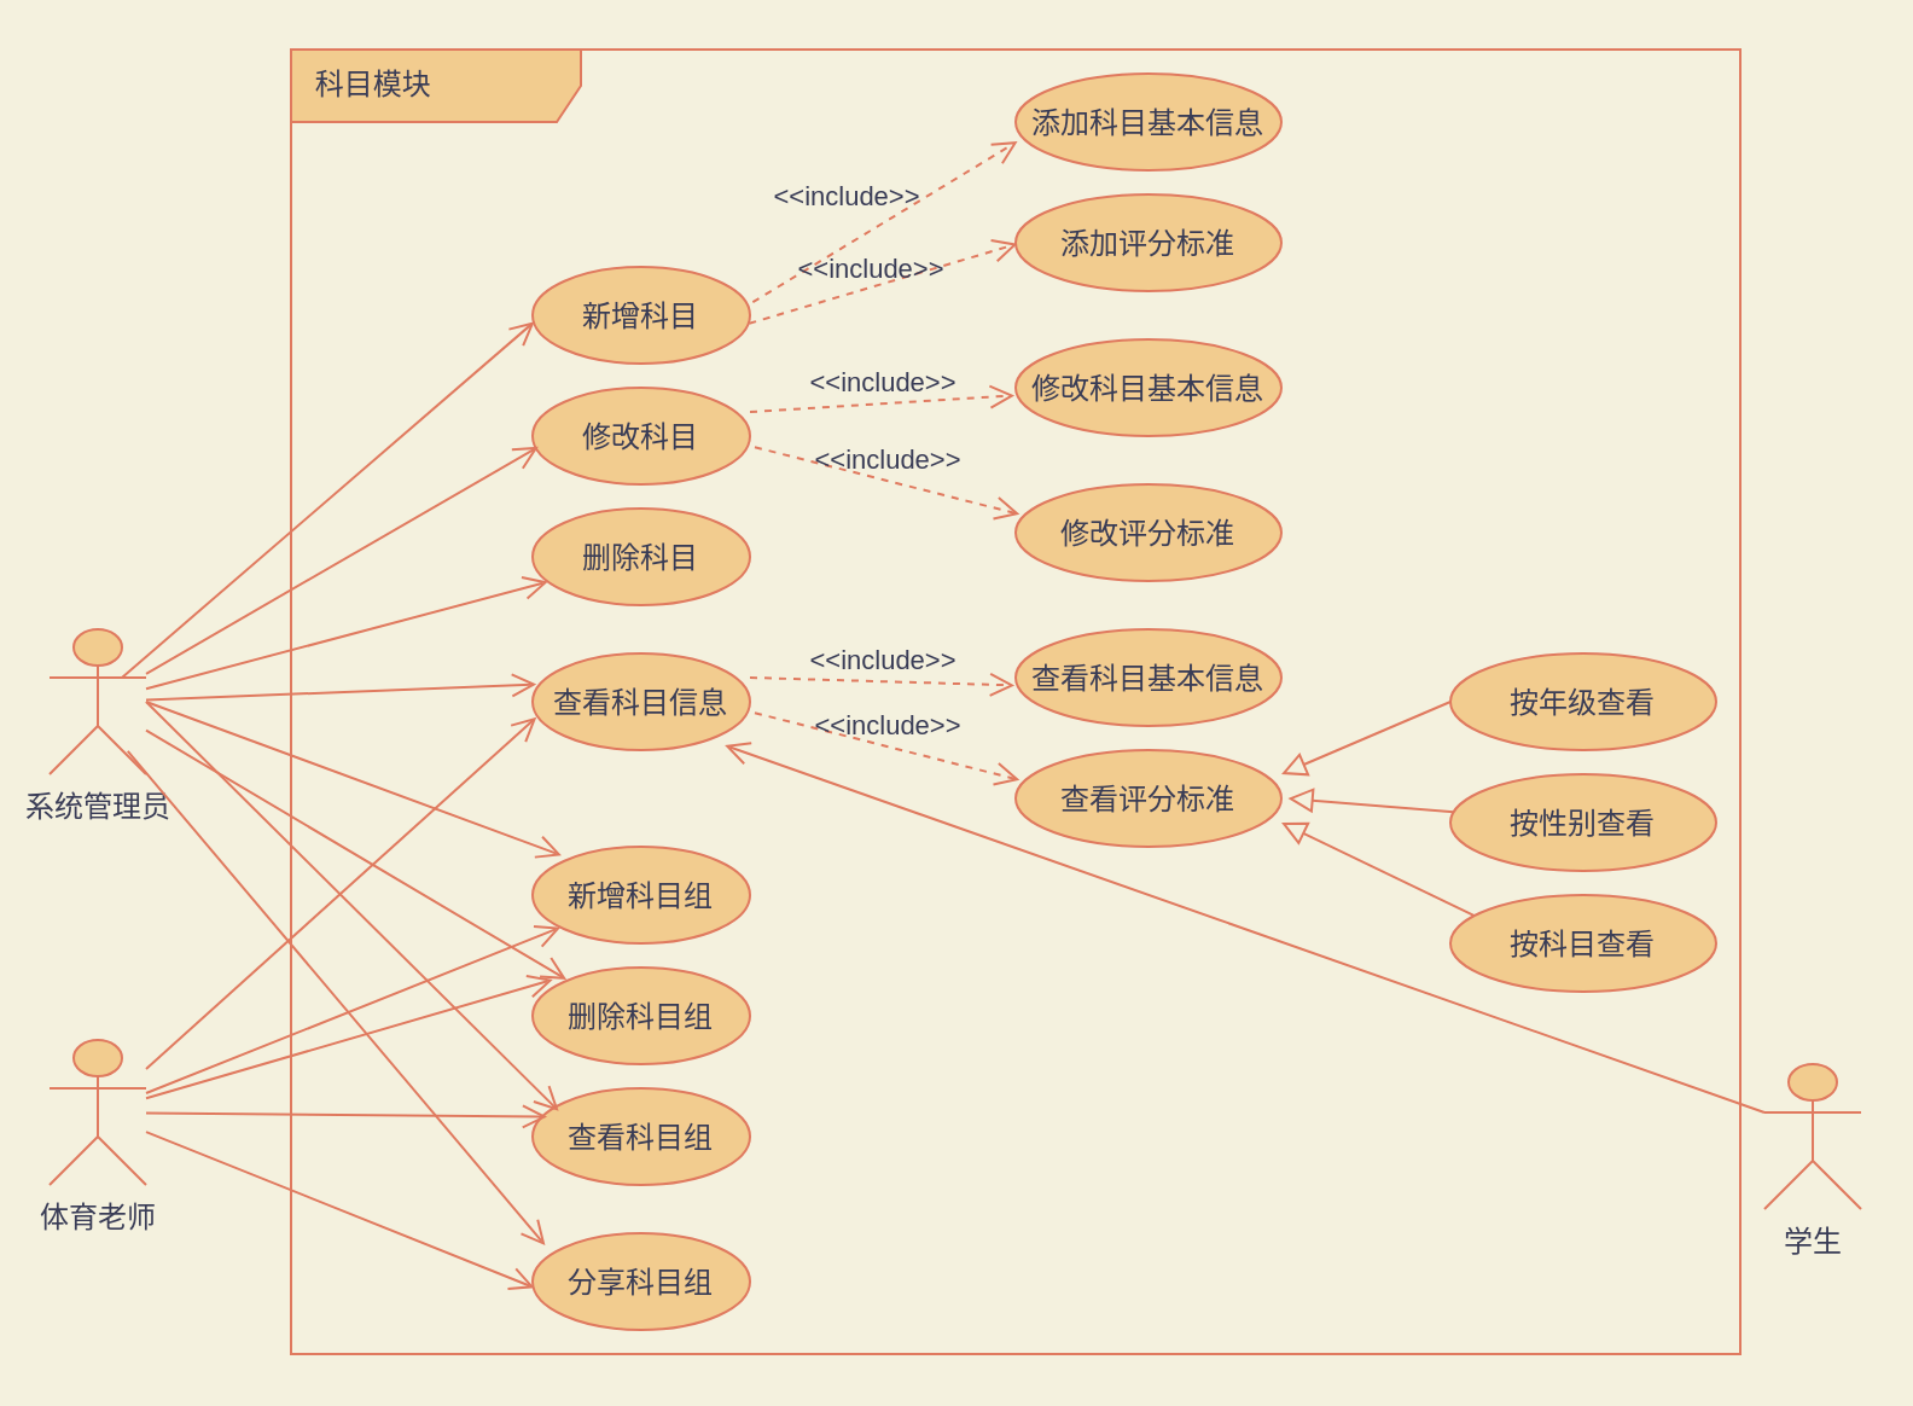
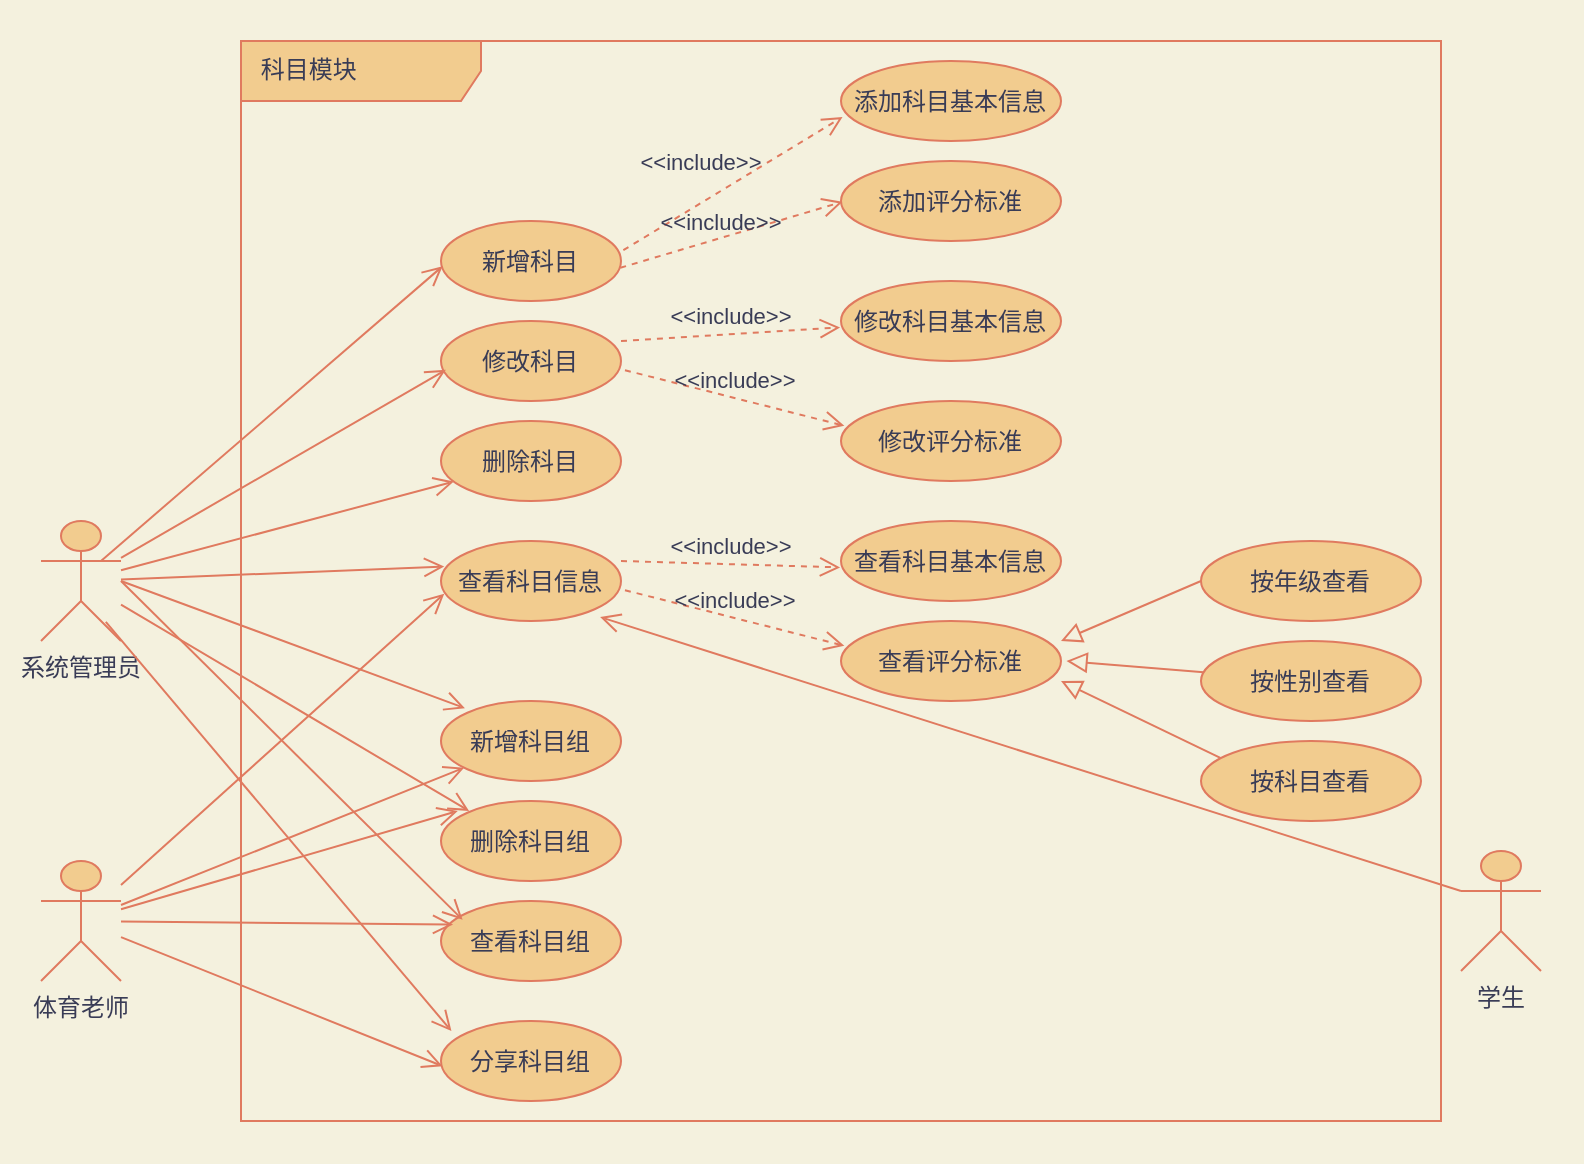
  <mxCell id="0" />
  <mxCell id="1" parent="0" />
  <mxCell id="2" value="系统管理员" style="shape=umlActor;verticalLabelPosition=bottom;verticalAlign=top;html=1;fillColor=#F2CC8F;strokeColor=#E07A5F;fontColor=#393C56;" parent="1" vertex="1"><mxGeometry x="20" y="260" width="40" height="60" as="geometry" /></mxCell>
  <mxCell id="3" value="体育老师" style="shape=umlActor;verticalLabelPosition=bottom;verticalAlign=top;html=1;fillColor=#F2CC8F;strokeColor=#E07A5F;fontColor=#393C56;" parent="1" vertex="1"><mxGeometry x="20" y="430" width="40" height="60" as="geometry" /></mxCell>
- <mxCell id="4" value="学生" style="shape=umlActor;verticalLabelPosition=bottom;verticalAlign=top;html=1;fillColor=#F2CC8F;strokeColor=#E07A5F;fontColor=#393C56;" parent="1" vertex="1"><mxGeometry x="730" y="440" width="40" height="60" as="geometry" /></mxCell>
+ <mxCell id="4" value="学生" style="shape=umlActor;verticalLabelPosition=bottom;verticalAlign=top;html=1;fillColor=#F2CC8F;strokeColor=#E07A5F;fontColor=#393C56;" parent="1" vertex="1"><mxGeometry x="730" y="425" width="40" height="60" as="geometry" /></mxCell>
  <mxCell id="5" value="新增科目" style="ellipse;fillColor=#F2CC8F;strokeColor=#E07A5F;fontColor=#393C56;" parent="1" vertex="1"><mxGeometry x="220" y="110" width="90" height="40" as="geometry" /></mxCell>
  <mxCell id="6" value="&amp;lt;&amp;lt;include&amp;gt;&amp;gt;" style="endArrow=open;startArrow=none;endFill=0;startFill=0;endSize=8;html=1;verticalAlign=bottom;dashed=1;labelBackgroundColor=none;rounded=0;exitX=1.013;exitY=0.365;exitDx=0;exitDy=0;exitPerimeter=0;entryX=0.007;entryY=0.7;entryDx=0;entryDy=0;entryPerimeter=0;strokeColor=#E07A5F;fontColor=#393C56;" parent="1" source="5" target="7" edge="1"><mxGeometry x="-0.202" y="9" width="160" relative="1" as="geometry"><mxPoint x="340" y="109.5" as="sourcePoint" /><mxPoint x="420" y="100" as="targetPoint" /><mxPoint as="offset" /></mxGeometry></mxCell>
  <mxCell id="7" value="添加科目基本信息" style="ellipse;fillColor=#F2CC8F;strokeColor=#E07A5F;fontColor=#393C56;" parent="1" vertex="1"><mxGeometry x="420" y="30" width="110" height="40" as="geometry" /></mxCell>
  <mxCell id="8" value="&amp;lt;&amp;lt;include&amp;gt;&amp;gt;" style="endArrow=open;startArrow=none;endFill=0;startFill=0;endSize=8;html=1;verticalAlign=bottom;dashed=1;labelBackgroundColor=none;rounded=0;exitX=0.996;exitY=0.585;exitDx=0;exitDy=0;exitPerimeter=0;entryX=0.007;entryY=0.51;entryDx=0;entryDy=0;entryPerimeter=0;strokeColor=#E07A5F;fontColor=#393C56;" parent="1" source="5" target="9" edge="1"><mxGeometry x="-0.101" y="-1" width="160" relative="1" as="geometry"><mxPoint x="321.17" y="134.6" as="sourcePoint" /><mxPoint x="420" y="140" as="targetPoint" /><mxPoint as="offset" /></mxGeometry></mxCell>
  <mxCell id="9" value="添加评分标准" style="ellipse;fillColor=#F2CC8F;strokeColor=#E07A5F;fontColor=#393C56;" parent="1" vertex="1"><mxGeometry x="420" y="80" width="110" height="40" as="geometry" /></mxCell>
  <mxCell id="10" value="" style="endArrow=open;startArrow=none;endFill=0;startFill=0;endSize=8;html=1;verticalAlign=bottom;labelBackgroundColor=none;strokeWidth=1;rounded=0;exitX=0.75;exitY=0.333;exitDx=0;exitDy=0;exitPerimeter=0;entryX=0.009;entryY=0.565;entryDx=0;entryDy=0;entryPerimeter=0;strokeColor=#E07A5F;fontColor=#393C56;" parent="1" source="2" target="5" edge="1"><mxGeometry width="160" relative="1" as="geometry"><mxPoint x="320" y="170" as="sourcePoint" /><mxPoint x="250" y="250" as="targetPoint" /></mxGeometry></mxCell>
  <mxCell id="11" value="修改科目" style="ellipse;fillColor=#F2CC8F;strokeColor=#E07A5F;fontColor=#393C56;" parent="1" vertex="1"><mxGeometry x="220" width="90" height="40" as="geometry" y="160" /></mxCell>
  <mxCell id="12" value="&amp;lt;&amp;lt;include&amp;gt;&amp;gt;" style="endArrow=open;startArrow=none;endFill=0;startFill=0;endSize=8;html=1;verticalAlign=bottom;dashed=1;labelBackgroundColor=none;rounded=0;exitX=1;exitY=0.25;exitDx=0;exitDy=0;exitPerimeter=0;entryX=-0.004;entryY=0.58;entryDx=0;entryDy=0;entryPerimeter=0;strokeColor=#E07A5F;fontColor=#393C56;" parent="1" source="11" target="15" edge="1"><mxGeometry width="160" relative="1" as="geometry"><mxPoint x="321.17" y="134.6" as="sourcePoint" /><mxPoint x="410" y="180" as="targetPoint" /></mxGeometry></mxCell>
  <mxCell id="13" value="&amp;lt;&amp;lt;include&amp;gt;&amp;gt;" style="endArrow=open;startArrow=none;endFill=0;startFill=0;endSize=8;html=1;verticalAlign=bottom;dashed=1;labelBackgroundColor=none;rounded=0;exitX=1.022;exitY=0.615;exitDx=0;exitDy=0;exitPerimeter=0;entryX=0.015;entryY=0.31;entryDx=0;entryDy=0;entryPerimeter=0;strokeColor=#E07A5F;fontColor=#393C56;" parent="1" source="11" target="14" edge="1"><mxGeometry width="160" relative="1" as="geometry"><mxPoint x="319.64" y="143.4" as="sourcePoint" /><mxPoint x="410" y="210" as="targetPoint" /></mxGeometry></mxCell>
  <mxCell id="14" value="修改评分标准" style="ellipse;fillColor=#F2CC8F;strokeColor=#E07A5F;fontColor=#393C56;" parent="1" vertex="1"><mxGeometry x="420" y="200" width="110" height="40" as="geometry" /></mxCell>
  <mxCell id="15" value="修改科目基本信息" style="ellipse;fillColor=#F2CC8F;strokeColor=#E07A5F;fontColor=#393C56;" parent="1" vertex="1"><mxGeometry x="420" y="140" width="110" height="40" as="geometry" /></mxCell>
  <mxCell id="16" value="" style="endArrow=open;startArrow=none;endFill=0;startFill=0;endSize=8;html=1;verticalAlign=bottom;labelBackgroundColor=none;strokeWidth=1;rounded=0;entryX=0.027;entryY=0.61;entryDx=0;entryDy=0;entryPerimeter=0;strokeColor=#E07A5F;fontColor=#393C56;" parent="1" source="2" target="11" edge="1"><mxGeometry width="160" relative="1" as="geometry"><mxPoint x="320" y="270" as="sourcePoint" /><mxPoint x="480" y="270" as="targetPoint" /></mxGeometry></mxCell>
  <mxCell id="17" value="删除科目" style="ellipse;fillColor=#F2CC8F;strokeColor=#E07A5F;fontColor=#393C56;" parent="1" vertex="1"><mxGeometry x="220" y="210" width="90" height="40" as="geometry" /></mxCell>
  <mxCell id="18" value="" style="endArrow=open;startArrow=none;endFill=0;startFill=0;endSize=8;html=1;verticalAlign=bottom;labelBackgroundColor=none;strokeWidth=1;rounded=0;strokeColor=#E07A5F;fontColor=#393C56;" parent="1" source="2" target="17" edge="1"><mxGeometry width="160" relative="1" as="geometry"><mxPoint x="160" y="305.001" as="sourcePoint" /><mxPoint x="242.43" y="284.4" as="targetPoint" /></mxGeometry></mxCell>
  <mxCell id="19" value="查看科目信息" style="ellipse;fillColor=#F2CC8F;strokeColor=#E07A5F;fontColor=#393C56;" parent="1" vertex="1"><mxGeometry x="220" y="270" width="90" height="40" as="geometry" /></mxCell>
  <mxCell id="20" value="" style="endArrow=open;startArrow=none;endFill=0;startFill=0;endSize=8;html=1;verticalAlign=bottom;labelBackgroundColor=none;strokeWidth=1;rounded=0;entryX=0.018;entryY=0.32;entryDx=0;entryDy=0;entryPerimeter=0;strokeColor=#E07A5F;fontColor=#393C56;" parent="1" source="2" target="19" edge="1"><mxGeometry width="160" relative="1" as="geometry"><mxPoint x="150" y="320" as="sourcePoint" /><mxPoint x="240.81" y="232.6" as="targetPoint" /></mxGeometry></mxCell>
  <mxCell id="21" value="&amp;lt;&amp;lt;include&amp;gt;&amp;gt;" style="endArrow=open;startArrow=none;endFill=0;startFill=0;endSize=8;html=1;verticalAlign=bottom;dashed=1;labelBackgroundColor=none;rounded=0;exitX=1;exitY=0.25;exitDx=0;exitDy=0;exitPerimeter=0;entryX=-0.004;entryY=0.58;entryDx=0;entryDy=0;entryPerimeter=0;strokeColor=#E07A5F;fontColor=#393C56;" parent="1" target="24" edge="1"><mxGeometry width="160" relative="1" as="geometry"><mxPoint x="310" y="280" as="sourcePoint" /><mxPoint x="410" y="290" as="targetPoint" /></mxGeometry></mxCell>
  <mxCell id="22" value="&amp;lt;&amp;lt;include&amp;gt;&amp;gt;" style="endArrow=open;startArrow=none;endFill=0;startFill=0;endSize=8;html=1;verticalAlign=bottom;dashed=1;labelBackgroundColor=none;rounded=0;exitX=1.022;exitY=0.615;exitDx=0;exitDy=0;exitPerimeter=0;entryX=0.015;entryY=0.31;entryDx=0;entryDy=0;entryPerimeter=0;strokeColor=#E07A5F;fontColor=#393C56;" parent="1" target="23" edge="1"><mxGeometry width="160" relative="1" as="geometry"><mxPoint x="311.98" y="294.6" as="sourcePoint" /><mxPoint x="410" y="320" as="targetPoint" /></mxGeometry></mxCell>
  <mxCell id="23" value="查看评分标准" style="ellipse;fillColor=#F2CC8F;strokeColor=#E07A5F;fontColor=#393C56;" parent="1" vertex="1"><mxGeometry x="420" y="310" width="110" height="40" as="geometry" /></mxCell>
  <mxCell id="24" value="查看科目基本信息" style="ellipse;fillColor=#F2CC8F;strokeColor=#E07A5F;fontColor=#393C56;" parent="1" vertex="1"><mxGeometry x="420" y="260" width="110" height="40" as="geometry" /></mxCell>
  <mxCell id="25" value="按年级查看" style="ellipse;fillColor=#F2CC8F;strokeColor=#E07A5F;fontColor=#393C56;" parent="1" vertex="1"><mxGeometry x="600" y="270" width="110" height="40" as="geometry" /></mxCell>
  <mxCell id="26" value="" style="endArrow=block;startArrow=none;endFill=0;startFill=0;endSize=8;html=1;verticalAlign=bottom;labelBackgroundColor=none;rounded=0;exitX=0;exitY=0.5;exitDx=0;exitDy=0;exitPerimeter=0;strokeColor=#E07A5F;fontColor=#393C56;" parent="1" source="25" edge="1"><mxGeometry width="160" relative="1" as="geometry"><mxPoint x="650" y="400" as="sourcePoint" /><mxPoint x="530" y="320" as="targetPoint" /></mxGeometry></mxCell>
  <mxCell id="27" value="按性别查看" style="ellipse;fillColor=#F2CC8F;strokeColor=#E07A5F;fontColor=#393C56;" parent="1" vertex="1"><mxGeometry x="600" y="320" width="110" height="40" as="geometry" /></mxCell>
  <mxCell id="28" value="" style="endArrow=block;startArrow=none;endFill=0;startFill=0;endSize=8;html=1;verticalAlign=bottom;labelBackgroundColor=none;rounded=0;entryX=1.025;entryY=0.5;entryDx=0;entryDy=0;entryPerimeter=0;strokeColor=#E07A5F;fontColor=#393C56;" parent="1" source="27" target="23" edge="1"><mxGeometry width="160" relative="1" as="geometry"><mxPoint x="610" y="300" as="sourcePoint" /><mxPoint x="540" y="330" as="targetPoint" /></mxGeometry></mxCell>
  <mxCell id="29" value="" style="endArrow=block;startArrow=none;endFill=0;startFill=0;endSize=8;html=1;verticalAlign=bottom;labelBackgroundColor=none;rounded=0;entryX=1;entryY=0.75;entryDx=0;entryDy=0;entryPerimeter=0;exitX=0.095;exitY=0.22;exitDx=0;exitDy=0;exitPerimeter=0;strokeColor=#E07A5F;fontColor=#393C56;" parent="1" source="30" target="23" edge="1"><mxGeometry width="160" relative="1" as="geometry"><mxPoint x="590" y="370" as="sourcePoint" /><mxPoint x="550" y="340" as="targetPoint" /></mxGeometry></mxCell>
  <mxCell id="30" value="按科目查看" style="ellipse;fillColor=#F2CC8F;strokeColor=#E07A5F;fontColor=#393C56;" parent="1" vertex="1"><mxGeometry x="600" y="370" width="110" height="40" as="geometry" /></mxCell>
  <mxCell id="31" value="" style="endArrow=open;startArrow=none;endFill=0;startFill=0;endSize=8;html=1;verticalAlign=bottom;labelBackgroundColor=none;strokeWidth=1;rounded=0;exitX=0;exitY=0.333;exitDx=0;exitDy=0;exitPerimeter=0;elbow=vertical;entryX=0.884;entryY=0.95;entryDx=0;entryDy=0;entryPerimeter=0;strokeColor=#E07A5F;fontColor=#393C56;" parent="1" source="4" target="19" edge="1"><mxGeometry width="160" relative="1" as="geometry"><mxPoint x="160" y="330" as="sourcePoint" /><mxPoint x="300" y="400" as="targetPoint" /></mxGeometry></mxCell>
  <mxCell id="32" value="" style="endArrow=open;startArrow=none;endFill=0;startFill=0;endSize=8;html=1;verticalAlign=bottom;labelBackgroundColor=none;strokeWidth=1;rounded=0;entryX=0.018;entryY=0.66;entryDx=0;entryDy=0;entryPerimeter=0;strokeColor=#E07A5F;fontColor=#393C56;" parent="1" source="3" target="19" edge="1"><mxGeometry width="160" relative="1" as="geometry"><mxPoint x="160" y="305.001" as="sourcePoint" /><mxPoint x="242.43" y="284.4" as="targetPoint" /></mxGeometry></mxCell>
  <mxCell id="33" value="新增科目组" style="ellipse;fillColor=#F2CC8F;strokeColor=#E07A5F;fontColor=#393C56;" parent="1" vertex="1"><mxGeometry x="220" y="350" width="90" height="40" as="geometry" /></mxCell>
  <mxCell id="34" value="查看科目组" style="ellipse;fillColor=#F2CC8F;strokeColor=#E07A5F;fontColor=#393C56;" parent="1" vertex="1"><mxGeometry x="220" y="450" width="90" height="40" as="geometry" /></mxCell>
  <mxCell id="35" value="删除科目组" style="ellipse;fillColor=#F2CC8F;strokeColor=#E07A5F;fontColor=#393C56;" parent="1" vertex="1"><mxGeometry x="220" y="400" width="90" height="40" as="geometry" /></mxCell>
  <mxCell id="36" value="" style="endArrow=open;startArrow=none;endFill=0;startFill=0;endSize=8;html=1;verticalAlign=bottom;labelBackgroundColor=none;strokeWidth=1;rounded=0;strokeColor=#E07A5F;fontColor=#393C56;" parent="1" source="3" target="33" edge="1"><mxGeometry width="160" relative="1" as="geometry"><mxPoint x="160" y="479.61" as="sourcePoint" /><mxPoint x="241.62" y="396.4" as="targetPoint" /></mxGeometry></mxCell>
  <mxCell id="37" value="" style="endArrow=open;startArrow=none;endFill=0;startFill=0;endSize=8;html=1;verticalAlign=bottom;labelBackgroundColor=none;strokeWidth=1;rounded=0;entryX=0.093;entryY=0.125;entryDx=0;entryDy=0;entryPerimeter=0;strokeColor=#E07A5F;fontColor=#393C56;" parent="1" source="3" target="35" edge="1"><mxGeometry width="160" relative="1" as="geometry"><mxPoint x="170" y="489.61" as="sourcePoint" /><mxPoint x="251.62" y="406.4" as="targetPoint" /></mxGeometry></mxCell>
  <mxCell id="38" value="" style="endArrow=open;startArrow=none;endFill=0;startFill=0;endSize=8;html=1;verticalAlign=bottom;labelBackgroundColor=none;strokeWidth=1;rounded=0;entryX=0.067;entryY=0.295;entryDx=0;entryDy=0;entryPerimeter=0;strokeColor=#E07A5F;fontColor=#393C56;" parent="1" source="3" target="34" edge="1"><mxGeometry width="160" relative="1" as="geometry"><mxPoint x="160" y="510" as="sourcePoint" /><mxPoint x="261.62" y="416.4" as="targetPoint" /></mxGeometry></mxCell>
  <mxCell id="39" value="" style="endArrow=open;startArrow=none;endFill=0;startFill=0;endSize=8;html=1;verticalAlign=bottom;labelBackgroundColor=none;strokeWidth=1;rounded=0;entryX=0.133;entryY=0.09;entryDx=0;entryDy=0;entryPerimeter=0;strokeColor=#E07A5F;fontColor=#393C56;" parent="1" target="33" edge="1"><mxGeometry width="160" relative="1" as="geometry"><mxPoint x="60" y="290" as="sourcePoint" /><mxPoint x="260.932" y="618.101" as="targetPoint" /></mxGeometry></mxCell>
  <mxCell id="40" value="" style="endArrow=open;startArrow=none;endFill=0;startFill=0;endSize=8;html=1;verticalAlign=bottom;labelBackgroundColor=none;strokeWidth=1;rounded=0;entryX=0.12;entryY=0.235;entryDx=0;entryDy=0;entryPerimeter=0;strokeColor=#E07A5F;fontColor=#393C56;" parent="1" target="34" edge="1"><mxGeometry width="160" relative="1" as="geometry"><mxPoint x="60" y="290" as="sourcePoint" /><mxPoint x="270.932" y="628.101" as="targetPoint" /></mxGeometry></mxCell>
  <mxCell id="41" value="" style="endArrow=open;startArrow=none;endFill=0;startFill=0;endSize=8;html=1;verticalAlign=bottom;labelBackgroundColor=none;strokeWidth=1;rounded=0;entryX=0.156;entryY=0.125;entryDx=0;entryDy=0;entryPerimeter=0;strokeColor=#E07A5F;fontColor=#393C56;" parent="1" source="2" target="35" edge="1"><mxGeometry width="160" relative="1" as="geometry"><mxPoint x="60" y="290" as="sourcePoint" /><mxPoint x="280.932" y="638.101" as="targetPoint" /></mxGeometry></mxCell>
  <mxCell id="42" value="分享科目组" style="ellipse;fillColor=#F2CC8F;strokeColor=#E07A5F;fontColor=#393C56;" parent="1" vertex="1"><mxGeometry x="220" y="510" width="90" height="40" as="geometry" /></mxCell>
  <mxCell id="43" value="" style="endArrow=open;startArrow=none;endFill=0;startFill=0;endSize=8;html=1;verticalAlign=bottom;labelBackgroundColor=none;strokeWidth=1;rounded=0;entryX=0.009;entryY=0.565;entryDx=0;entryDy=0;entryPerimeter=0;strokeColor=#E07A5F;fontColor=#393C56;" parent="1" source="3" target="42" edge="1"><mxGeometry width="160" relative="1" as="geometry"><mxPoint x="50" y="510" as="sourcePoint" /><mxPoint x="200" y="595" as="targetPoint" /></mxGeometry></mxCell>
  <mxCell id="44" value="" style="endArrow=open;startArrow=none;endFill=0;startFill=0;endSize=8;html=1;verticalAlign=bottom;labelBackgroundColor=none;strokeWidth=1;rounded=0;entryX=0.058;entryY=0.125;entryDx=0;entryDy=0;entryPerimeter=0;exitX=0.81;exitY=0.84;exitDx=0;exitDy=0;exitPerimeter=0;strokeColor=#E07A5F;fontColor=#393C56;" parent="1" source="2" target="42" edge="1"><mxGeometry width="160" relative="1" as="geometry"><mxPoint x="60" y="290" as="sourcePoint" /><mxPoint x="240.36" y="741.6" as="targetPoint" /></mxGeometry></mxCell>
  <mxCell id="45" value="&amp;nbsp;科目模块" style="shape=umlFrame;whiteSpace=wrap;html=1;width=120;height=30;boundedLbl=1;verticalAlign=middle;align=left;spacingLeft=5;fillColor=#F2CC8F;strokeColor=#E07A5F;fontColor=#393C56;" parent="1" vertex="1"><mxGeometry x="120" y="20" width="600" height="540" as="geometry" /></mxCell>
